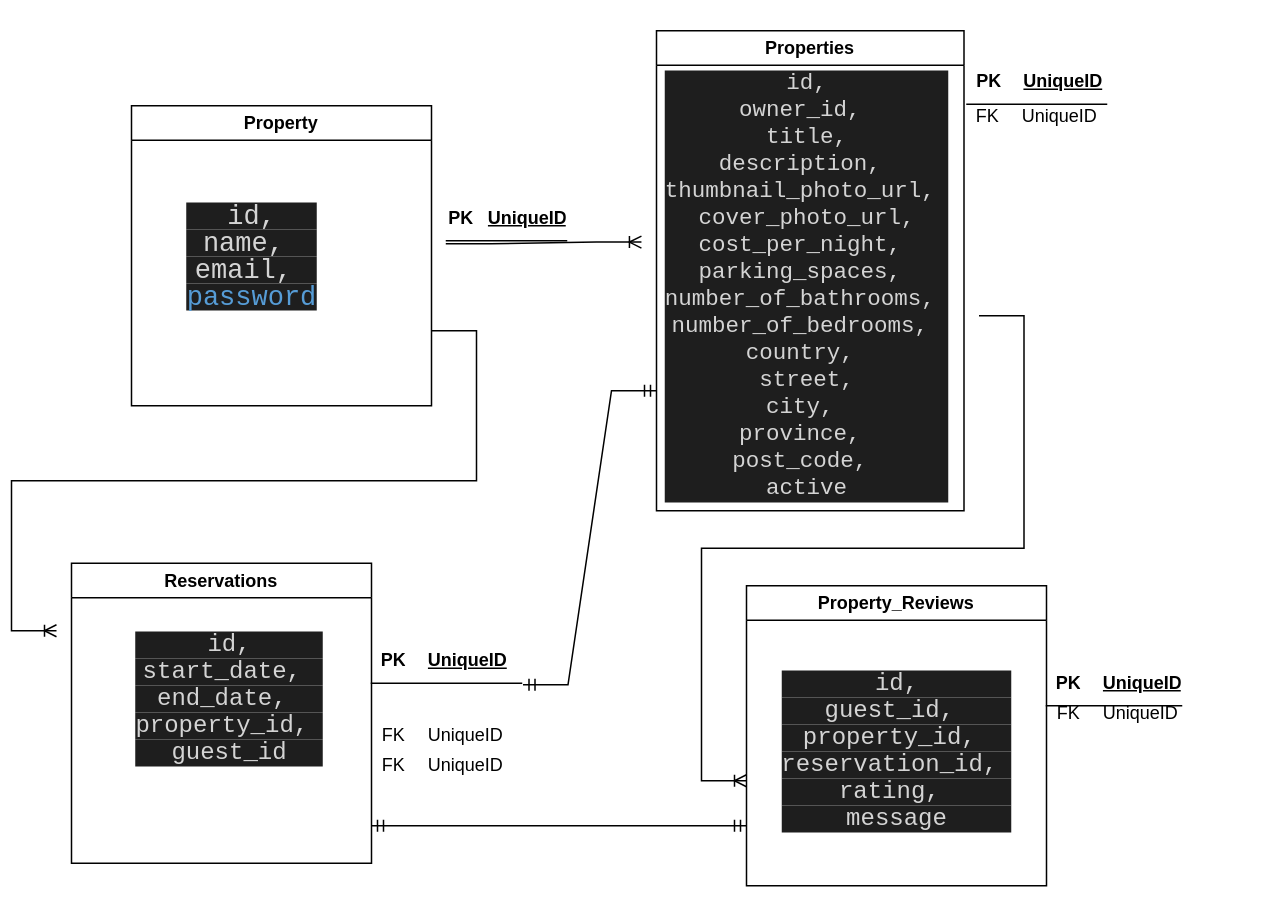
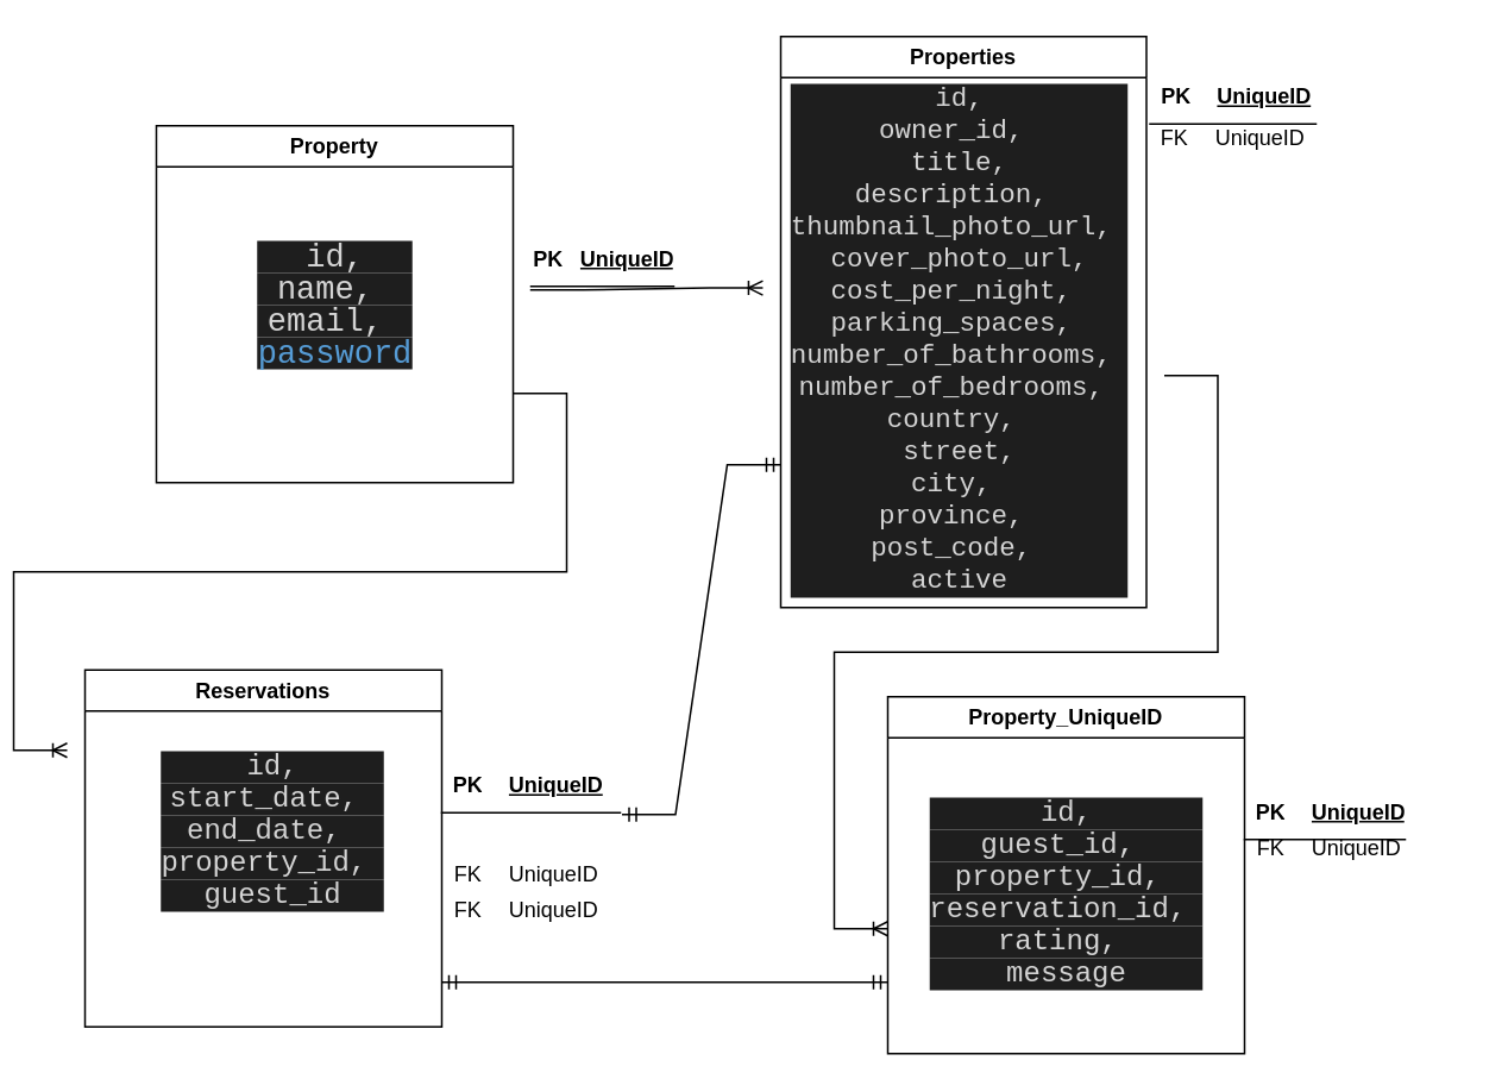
  <mxCell id="0" />
  <mxCell id="1" parent="0" />
  <mxCell id="2" value="Property" style="swimlane;whiteSpace=wrap;html=1;" vertex="1" parent="1"><mxGeometry x="70" y="70" width="200" height="200" as="geometry" /></mxCell>
- <mxCell id="3" value="&lt;div style=&quot;color: rgb(212, 212, 212); background-color: rgb(30, 30, 30); font-family: &amp;quot;Fira Code&amp;quot;, Menlo, Monaco, &amp;quot;Courier New&amp;quot;, monospace, Menlo, Monaco, &amp;quot;Courier New&amp;quot;, monospace; line-height: 18px; font-size: 18px;&quot;&gt;id,&lt;/div&gt;&lt;div style=&quot;color: rgb(212, 212, 212); background-color: rgb(30, 30, 30); font-family: &amp;quot;Fira Code&amp;quot;, Menlo, Monaco, &amp;quot;Courier New&amp;quot;, monospace, Menlo, Monaco, &amp;quot;Courier New&amp;quot;, monospace; line-height: 18px; font-size: 18px;&quot;&gt;name,&amp;nbsp;&lt;/div&gt;&lt;div style=&quot;color: rgb(212, 212, 212); background-color: rgb(30, 30, 30); font-family: &amp;quot;Fira Code&amp;quot;, Menlo, Monaco, &amp;quot;Courier New&amp;quot;, monospace, Menlo, Monaco, &amp;quot;Courier New&amp;quot;, monospace; line-height: 18px; font-size: 18px;&quot;&gt;email,&amp;nbsp;&lt;/div&gt;&lt;div style=&quot;color: rgb(212, 212, 212); background-color: rgb(30, 30, 30); font-family: &amp;quot;Fira Code&amp;quot;, Menlo, Monaco, &amp;quot;Courier New&amp;quot;, monospace, Menlo, Monaco, &amp;quot;Courier New&amp;quot;, monospace; line-height: 18px; font-size: 18px;&quot;&gt;&lt;span style=&quot;color: rgb(86, 156, 214); font-size: 18px;&quot;&gt;password&lt;/span&gt;&lt;/div&gt;" style="text;html=1;align=center;verticalAlign=middle;resizable=0;points=[];autosize=1;strokeColor=none;fillColor=none;fontSize=18;" vertex="1" parent="2"><mxGeometry x="25" y="55" width="110" height="90" as="geometry" /></mxCell>
+ <mxCell id="3" value="&lt;div style=&quot;color: rgb(212, 212, 212); background-color: rgb(30, 30, 30); font-family: &amp;quot;Fira Code&amp;quot;, Menlo, Monaco, &amp;quot;Courier New&amp;quot;, monospace, Menlo, Monaco, &amp;quot;Courier New&amp;quot;, monospace; line-height: 18px; font-size: 18px;&quot;&gt;id,&lt;/div&gt;&lt;div style=&quot;color: rgb(212, 212, 212); background-color: rgb(30, 30, 30); font-family: &amp;quot;Fira Code&amp;quot;, Menlo, Monaco, &amp;quot;Courier New&amp;quot;, monospace, Menlo, Monaco, &amp;quot;Courier New&amp;quot;, monospace; line-height: 18px; font-size: 18px;&quot;&gt;name,&amp;nbsp;&lt;/div&gt;&lt;div style=&quot;color: rgb(212, 212, 212); background-color: rgb(30, 30, 30); font-family: &amp;quot;Fira Code&amp;quot;, Menlo, Monaco, &amp;quot;Courier New&amp;quot;, monospace, Menlo, Monaco, &amp;quot;Courier New&amp;quot;, monospace; line-height: 18px; font-size: 18px;&quot;&gt;email,&amp;nbsp;&lt;/div&gt;&lt;div style=&quot;color: rgb(212, 212, 212); background-color: rgb(30, 30, 30); font-family: &amp;quot;Fira Code&amp;quot;, Menlo, Monaco, &amp;quot;Courier New&amp;quot;, monospace, Menlo, Monaco, &amp;quot;Courier New&amp;quot;, monospace; line-height: 18px; font-size: 18px;&quot;&gt;&lt;span style=&quot;color: rgb(86, 156, 214); font-size: 18px;&quot;&gt;password&lt;/span&gt;&lt;/div&gt;" style="text;html=1;align=center;verticalAlign=middle;resizable=0;points=[];autosize=1;strokeColor=none;fillColor=none;fontSize=18;" vertex="1" parent="2"><mxGeometry x="45" y="55" width="110" height="90" as="geometry" /></mxCell>
  <mxCell id="4" value="Properties" style="swimlane;whiteSpace=wrap;html=1;" vertex="1" parent="1"><mxGeometry x="420" y="20" width="205" height="320" as="geometry" /></mxCell>
  <mxCell id="5" value="&lt;div style=&quot;color: rgb(212, 212, 212); background-color: rgb(30, 30, 30); font-family: &amp;quot;Fira Code&amp;quot;, Menlo, Monaco, &amp;quot;Courier New&amp;quot;, monospace, Menlo, Monaco, &amp;quot;Courier New&amp;quot;, monospace; line-height: 18px; font-size: 15px;&quot;&gt;&lt;div style=&quot;font-size: 15px;&quot;&gt;id,&lt;/div&gt;&lt;div style=&quot;font-size: 15px;&quot;&gt;owner_id,&amp;nbsp;&lt;/div&gt;&lt;div style=&quot;font-size: 15px;&quot;&gt;title,&lt;/div&gt;&lt;div style=&quot;font-size: 15px;&quot;&gt;description,&amp;nbsp;&lt;/div&gt;&lt;div style=&quot;font-size: 15px;&quot;&gt;thumbnail_photo_url,&amp;nbsp;&lt;/div&gt;&lt;div style=&quot;font-size: 15px;&quot;&gt;cover_photo_url,&lt;/div&gt;&lt;div style=&quot;font-size: 15px;&quot;&gt;cost_per_night,&amp;nbsp;&lt;/div&gt;&lt;div style=&quot;font-size: 15px;&quot;&gt;parking_spaces,&amp;nbsp;&lt;/div&gt;&lt;div style=&quot;font-size: 15px;&quot;&gt;number_of_bathrooms,&amp;nbsp;&lt;/div&gt;&lt;div style=&quot;font-size: 15px;&quot;&gt;number_of_bedrooms,&amp;nbsp;&lt;/div&gt;&lt;div style=&quot;font-size: 15px;&quot;&gt;country,&amp;nbsp;&lt;/div&gt;&lt;div style=&quot;font-size: 15px;&quot;&gt;street,&lt;/div&gt;&lt;div style=&quot;font-size: 15px;&quot;&gt;city,&amp;nbsp;&lt;/div&gt;&lt;div style=&quot;font-size: 15px;&quot;&gt;province,&amp;nbsp;&lt;/div&gt;&lt;div style=&quot;font-size: 15px;&quot;&gt;post_code,&amp;nbsp;&lt;/div&gt;&lt;div style=&quot;font-size: 15px;&quot;&gt;active&lt;/div&gt;&lt;/div&gt;" style="text;html=1;align=center;verticalAlign=middle;resizable=0;points=[];autosize=1;strokeColor=none;fillColor=none;fontSize=15;" vertex="1" parent="4"><mxGeometry x="-5" y="20" width="210" height="300" as="geometry" /></mxCell>
  <mxCell id="6" value="Reservations" style="swimlane;whiteSpace=wrap;html=1;" vertex="1" parent="1"><mxGeometry x="30" y="375" width="200" height="200" as="geometry" /></mxCell>
  <mxCell id="7" value="&lt;div style=&quot;color: rgb(212, 212, 212); background-color: rgb(30, 30, 30); font-family: &amp;quot;Fira Code&amp;quot;, Menlo, Monaco, &amp;quot;Courier New&amp;quot;, monospace, Menlo, Monaco, &amp;quot;Courier New&amp;quot;, monospace; line-height: 18px; font-size: 16px;&quot;&gt;id,&lt;/div&gt;&lt;div style=&quot;color: rgb(212, 212, 212); background-color: rgb(30, 30, 30); font-family: &amp;quot;Fira Code&amp;quot;, Menlo, Monaco, &amp;quot;Courier New&amp;quot;, monospace, Menlo, Monaco, &amp;quot;Courier New&amp;quot;, monospace; line-height: 18px; font-size: 16px;&quot;&gt;start_date,&amp;nbsp;&lt;/div&gt;&lt;div style=&quot;color: rgb(212, 212, 212); background-color: rgb(30, 30, 30); font-family: &amp;quot;Fira Code&amp;quot;, Menlo, Monaco, &amp;quot;Courier New&amp;quot;, monospace, Menlo, Monaco, &amp;quot;Courier New&amp;quot;, monospace; line-height: 18px; font-size: 16px;&quot;&gt;end_date,&amp;nbsp;&lt;/div&gt;&lt;div style=&quot;color: rgb(212, 212, 212); background-color: rgb(30, 30, 30); font-family: &amp;quot;Fira Code&amp;quot;, Menlo, Monaco, &amp;quot;Courier New&amp;quot;, monospace, Menlo, Monaco, &amp;quot;Courier New&amp;quot;, monospace; line-height: 18px; font-size: 16px;&quot;&gt;property_id,&amp;nbsp;&lt;/div&gt;&lt;div style=&quot;color: rgb(212, 212, 212); background-color: rgb(30, 30, 30); font-family: &amp;quot;Fira Code&amp;quot;, Menlo, Monaco, &amp;quot;Courier New&amp;quot;, monospace, Menlo, Monaco, &amp;quot;Courier New&amp;quot;, monospace; line-height: 18px; font-size: 16px;&quot;&gt;guest_id&lt;/div&gt;" style="text;html=1;align=center;verticalAlign=middle;resizable=0;points=[];autosize=1;strokeColor=none;fillColor=none;fontSize=16;" vertex="1" parent="6"><mxGeometry x="30" y="40" width="150" height="100" as="geometry" /></mxCell>
- <mxCell id="8" value="Property_Reviews" style="swimlane;whiteSpace=wrap;html=1;" vertex="1" parent="1"><mxGeometry x="480" y="390" width="200" height="200" as="geometry" /></mxCell>
+ <mxCell id="8" value="Property_UniqueID" style="swimlane;whiteSpace=wrap;html=1;" vertex="1" parent="1"><mxGeometry x="480" y="390" width="200" height="200" as="geometry" /></mxCell>
  <mxCell id="9" value="&lt;div style=&quot;color: rgb(212, 212, 212); background-color: rgb(30, 30, 30); font-family: &amp;quot;Fira Code&amp;quot;, Menlo, Monaco, &amp;quot;Courier New&amp;quot;, monospace, Menlo, Monaco, &amp;quot;Courier New&amp;quot;, monospace; line-height: 18px; font-size: 16px;&quot;&gt;id,&lt;/div&gt;&lt;div style=&quot;color: rgb(212, 212, 212); background-color: rgb(30, 30, 30); font-family: &amp;quot;Fira Code&amp;quot;, Menlo, Monaco, &amp;quot;Courier New&amp;quot;, monospace, Menlo, Monaco, &amp;quot;Courier New&amp;quot;, monospace; line-height: 18px; font-size: 16px;&quot;&gt;guest_id,&amp;nbsp;&lt;/div&gt;&lt;div style=&quot;color: rgb(212, 212, 212); background-color: rgb(30, 30, 30); font-family: &amp;quot;Fira Code&amp;quot;, Menlo, Monaco, &amp;quot;Courier New&amp;quot;, monospace, Menlo, Monaco, &amp;quot;Courier New&amp;quot;, monospace; line-height: 18px; font-size: 16px;&quot;&gt;property_id,&amp;nbsp;&lt;/div&gt;&lt;div style=&quot;color: rgb(212, 212, 212); background-color: rgb(30, 30, 30); font-family: &amp;quot;Fira Code&amp;quot;, Menlo, Monaco, &amp;quot;Courier New&amp;quot;, monospace, Menlo, Monaco, &amp;quot;Courier New&amp;quot;, monospace; line-height: 18px; font-size: 16px;&quot;&gt;reservation_id,&amp;nbsp;&lt;/div&gt;&lt;div style=&quot;color: rgb(212, 212, 212); background-color: rgb(30, 30, 30); font-family: &amp;quot;Fira Code&amp;quot;, Menlo, Monaco, &amp;quot;Courier New&amp;quot;, monospace, Menlo, Monaco, &amp;quot;Courier New&amp;quot;, monospace; line-height: 18px; font-size: 16px;&quot;&gt;rating,&amp;nbsp;&lt;/div&gt;&lt;div style=&quot;color: rgb(212, 212, 212); background-color: rgb(30, 30, 30); font-family: &amp;quot;Fira Code&amp;quot;, Menlo, Monaco, &amp;quot;Courier New&amp;quot;, monospace, Menlo, Monaco, &amp;quot;Courier New&amp;quot;, monospace; line-height: 18px; font-size: 16px;&quot;&gt;message&lt;/div&gt;" style="text;html=1;align=center;verticalAlign=middle;resizable=0;points=[];autosize=1;strokeColor=none;fillColor=none;fontSize=16;" vertex="1" parent="8"><mxGeometry x="10" y="50" width="180" height="120" as="geometry" /></mxCell>
  <mxCell id="10" value="" style="shape=table;startSize=0;container=1;collapsible=1;childLayout=tableLayout;fixedRows=1;rowLines=0;fontStyle=0;align=center;resizeLast=1;strokeColor=none;fillColor=none;collapsible=0;" vertex="1" parent="1"><mxGeometry x="626" y="62" width="180" height="30" as="geometry" /></mxCell>
  <mxCell id="11" value="" style="shape=tableRow;horizontal=0;startSize=0;swimlaneHead=0;swimlaneBody=0;fillColor=none;collapsible=0;dropTarget=0;points=[[0,0.5],[1,0.5]];portConstraint=eastwest;top=0;left=0;right=0;bottom=0;" vertex="1" parent="10"><mxGeometry width="180" height="30" as="geometry" /></mxCell>
  <mxCell id="12" value="FK" style="shape=partialRectangle;connectable=0;fillColor=none;top=0;left=0;bottom=0;right=0;fontStyle=0;overflow=hidden;whiteSpace=wrap;html=1;" vertex="1" parent="11"><mxGeometry width="30" height="30" as="geometry"><mxRectangle width="30" height="30" as="alternateBounds" /></mxGeometry></mxCell>
  <mxCell id="13" value="UniqueID" style="shape=partialRectangle;connectable=0;fillColor=none;top=0;left=0;bottom=0;right=0;align=left;spacingLeft=6;fontStyle=0;overflow=hidden;whiteSpace=wrap;html=1;" vertex="1" parent="11"><mxGeometry x="30" width="150" height="30" as="geometry"><mxRectangle width="150" height="30" as="alternateBounds" /></mxGeometry></mxCell>
  <mxCell id="14" value="" style="shape=table;startSize=0;container=1;collapsible=1;childLayout=tableLayout;fixedRows=1;rowLines=0;fontStyle=0;align=center;resizeLast=1;strokeColor=none;fillColor=none;collapsible=0;" vertex="1" parent="1"><mxGeometry x="627" y="39" width="93" height="30" as="geometry" /></mxCell>
  <mxCell id="15" value="" style="shape=tableRow;horizontal=0;startSize=0;swimlaneHead=0;swimlaneBody=0;fillColor=none;collapsible=0;dropTarget=0;points=[[0,0.5],[1,0.5]];portConstraint=eastwest;top=0;left=0;right=0;bottom=1;" vertex="1" parent="14"><mxGeometry width="93" height="30" as="geometry" /></mxCell>
  <mxCell id="16" value="PK" style="shape=partialRectangle;connectable=0;fillColor=none;top=0;left=0;bottom=0;right=0;fontStyle=1;overflow=hidden;whiteSpace=wrap;html=1;" vertex="1" parent="15"><mxGeometry width="30" height="30" as="geometry"><mxRectangle width="30" height="30" as="alternateBounds" /></mxGeometry></mxCell>
  <mxCell id="17" value="UniqueID" style="shape=partialRectangle;connectable=0;fillColor=none;top=0;left=0;bottom=0;right=0;align=left;spacingLeft=6;fontStyle=5;overflow=hidden;whiteSpace=wrap;html=1;" vertex="1" parent="15"><mxGeometry x="30" width="63" height="30" as="geometry"><mxRectangle width="63" height="30" as="alternateBounds" /></mxGeometry></mxCell>
  <mxCell id="18" value="" style="shape=table;startSize=0;container=1;collapsible=1;childLayout=tableLayout;fixedRows=1;rowLines=0;fontStyle=0;align=center;resizeLast=1;strokeColor=none;fillColor=none;collapsible=0;" vertex="1" parent="1"><mxGeometry x="280" y="130" width="80" height="30" as="geometry" /></mxCell>
  <mxCell id="19" value="" style="shape=tableRow;horizontal=0;startSize=0;swimlaneHead=0;swimlaneBody=0;fillColor=none;collapsible=0;dropTarget=0;points=[[0,0.5],[1,0.5]];portConstraint=eastwest;top=0;left=0;right=0;bottom=1;" vertex="1" parent="18"><mxGeometry width="80" height="30" as="geometry" /></mxCell>
  <mxCell id="20" value="PK" style="shape=partialRectangle;connectable=0;fillColor=none;top=0;left=0;bottom=0;right=0;fontStyle=1;overflow=hidden;whiteSpace=wrap;html=1;" vertex="1" parent="19"><mxGeometry width="20" height="30" as="geometry"><mxRectangle width="20" height="30" as="alternateBounds" /></mxGeometry></mxCell>
  <mxCell id="21" value="UniqueID" style="shape=partialRectangle;connectable=0;fillColor=none;top=0;left=0;bottom=0;right=0;align=left;spacingLeft=6;fontStyle=5;overflow=hidden;whiteSpace=wrap;html=1;" vertex="1" parent="19"><mxGeometry x="20" width="60" height="30" as="geometry"><mxRectangle width="60" height="30" as="alternateBounds" /></mxGeometry></mxCell>
  <mxCell id="22" value="" style="shape=table;startSize=0;container=1;collapsible=1;childLayout=tableLayout;fixedRows=1;rowLines=0;fontStyle=0;align=center;resizeLast=1;strokeColor=none;fillColor=none;collapsible=0;" vertex="1" parent="1"><mxGeometry x="680" y="460" width="90" height="30" as="geometry" /></mxCell>
  <mxCell id="23" value="" style="shape=tableRow;horizontal=0;startSize=0;swimlaneHead=0;swimlaneBody=0;fillColor=none;collapsible=0;dropTarget=0;points=[[0,0.5],[1,0.5]];portConstraint=eastwest;top=0;left=0;right=0;bottom=0;" vertex="1" parent="22"><mxGeometry width="90" height="30" as="geometry" /></mxCell>
  <mxCell id="24" value="FK" style="shape=partialRectangle;connectable=0;fillColor=none;top=0;left=0;bottom=0;right=0;fontStyle=0;overflow=hidden;whiteSpace=wrap;html=1;" vertex="1" parent="23"><mxGeometry width="30" height="30" as="geometry"><mxRectangle width="30" height="30" as="alternateBounds" /></mxGeometry></mxCell>
  <mxCell id="25" value="UniqueID" style="shape=partialRectangle;connectable=0;fillColor=none;top=0;left=0;bottom=0;right=0;align=left;spacingLeft=6;fontStyle=0;overflow=hidden;whiteSpace=wrap;html=1;" vertex="1" parent="23"><mxGeometry x="30" width="60" height="30" as="geometry"><mxRectangle width="60" height="30" as="alternateBounds" /></mxGeometry></mxCell>
  <mxCell id="26" value="" style="shape=table;startSize=0;container=1;collapsible=1;childLayout=tableLayout;fixedRows=1;rowLines=0;fontStyle=0;align=center;resizeLast=1;strokeColor=none;fillColor=none;collapsible=0;" vertex="1" parent="1"><mxGeometry x="680" y="440" width="90" height="30" as="geometry" /></mxCell>
  <mxCell id="27" value="" style="shape=tableRow;horizontal=0;startSize=0;swimlaneHead=0;swimlaneBody=0;fillColor=none;collapsible=0;dropTarget=0;points=[[0,0.5],[1,0.5]];portConstraint=eastwest;top=0;left=0;right=0;bottom=1;" vertex="1" parent="26"><mxGeometry width="90" height="30" as="geometry" /></mxCell>
  <mxCell id="28" value="PK" style="shape=partialRectangle;connectable=0;fillColor=none;top=0;left=0;bottom=0;right=0;fontStyle=1;overflow=hidden;whiteSpace=wrap;html=1;" vertex="1" parent="27"><mxGeometry width="30" height="30" as="geometry"><mxRectangle width="30" height="30" as="alternateBounds" /></mxGeometry></mxCell>
  <mxCell id="29" value="UniqueID" style="shape=partialRectangle;connectable=0;fillColor=none;top=0;left=0;bottom=0;right=0;align=left;spacingLeft=6;fontStyle=5;overflow=hidden;whiteSpace=wrap;html=1;" vertex="1" parent="27"><mxGeometry x="30" width="60" height="30" as="geometry"><mxRectangle width="60" height="30" as="alternateBounds" /></mxGeometry></mxCell>
  <mxCell id="30" value="" style="shape=table;startSize=0;container=1;collapsible=1;childLayout=tableLayout;fixedRows=1;rowLines=0;fontStyle=0;align=center;resizeLast=1;strokeColor=none;fillColor=none;collapsible=0;" vertex="1" parent="1"><mxGeometry x="230" y="425" width="100" height="30" as="geometry" /></mxCell>
  <mxCell id="31" value="" style="shape=tableRow;horizontal=0;startSize=0;swimlaneHead=0;swimlaneBody=0;fillColor=none;collapsible=0;dropTarget=0;points=[[0,0.5],[1,0.5]];portConstraint=eastwest;top=0;left=0;right=0;bottom=1;" vertex="1" parent="30"><mxGeometry width="100" height="30" as="geometry" /></mxCell>
  <mxCell id="32" value="PK" style="shape=partialRectangle;connectable=0;fillColor=none;top=0;left=0;bottom=0;right=0;fontStyle=1;overflow=hidden;whiteSpace=wrap;html=1;" vertex="1" parent="31"><mxGeometry width="30" height="30" as="geometry"><mxRectangle width="30" height="30" as="alternateBounds" /></mxGeometry></mxCell>
  <mxCell id="33" value="UniqueID" style="shape=partialRectangle;connectable=0;fillColor=none;top=0;left=0;bottom=0;right=0;align=left;spacingLeft=6;fontStyle=5;overflow=hidden;whiteSpace=wrap;html=1;" vertex="1" parent="31"><mxGeometry x="30" width="70" height="30" as="geometry"><mxRectangle width="70" height="30" as="alternateBounds" /></mxGeometry></mxCell>
  <mxCell id="34" value="" style="shape=table;startSize=0;container=1;collapsible=1;childLayout=tableLayout;fixedRows=1;rowLines=0;fontStyle=0;align=center;resizeLast=1;strokeColor=none;fillColor=none;collapsible=0;" vertex="1" parent="1"><mxGeometry x="230" y="475" width="180" height="30" as="geometry" /></mxCell>
  <mxCell id="35" value="" style="shape=tableRow;horizontal=0;startSize=0;swimlaneHead=0;swimlaneBody=0;fillColor=none;collapsible=0;dropTarget=0;points=[[0,0.5],[1,0.5]];portConstraint=eastwest;top=0;left=0;right=0;bottom=0;" vertex="1" parent="34"><mxGeometry width="180" height="30" as="geometry" /></mxCell>
  <mxCell id="36" value="FK" style="shape=partialRectangle;connectable=0;fillColor=none;top=0;left=0;bottom=0;right=0;fontStyle=0;overflow=hidden;whiteSpace=wrap;html=1;" vertex="1" parent="35"><mxGeometry width="30" height="30" as="geometry"><mxRectangle width="30" height="30" as="alternateBounds" /></mxGeometry></mxCell>
  <mxCell id="37" value="UniqueID" style="shape=partialRectangle;connectable=0;fillColor=none;top=0;left=0;bottom=0;right=0;align=left;spacingLeft=6;fontStyle=0;overflow=hidden;whiteSpace=wrap;html=1;" vertex="1" parent="35"><mxGeometry x="30" width="150" height="30" as="geometry"><mxRectangle width="150" height="30" as="alternateBounds" /></mxGeometry></mxCell>
  <mxCell id="38" value="" style="shape=table;startSize=0;container=1;collapsible=1;childLayout=tableLayout;fixedRows=1;rowLines=0;fontStyle=0;align=center;resizeLast=1;strokeColor=none;fillColor=none;collapsible=0;" vertex="1" parent="1"><mxGeometry x="230" y="495" width="180" height="30" as="geometry" /></mxCell>
  <mxCell id="39" value="" style="shape=tableRow;horizontal=0;startSize=0;swimlaneHead=0;swimlaneBody=0;fillColor=none;collapsible=0;dropTarget=0;points=[[0,0.5],[1,0.5]];portConstraint=eastwest;top=0;left=0;right=0;bottom=0;" vertex="1" parent="38"><mxGeometry width="180" height="30" as="geometry" /></mxCell>
  <mxCell id="40" value="FK" style="shape=partialRectangle;connectable=0;fillColor=none;top=0;left=0;bottom=0;right=0;fontStyle=0;overflow=hidden;whiteSpace=wrap;html=1;" vertex="1" parent="39"><mxGeometry width="30" height="30" as="geometry"><mxRectangle width="30" height="30" as="alternateBounds" /></mxGeometry></mxCell>
  <mxCell id="41" value="UniqueID" style="shape=partialRectangle;connectable=0;fillColor=none;top=0;left=0;bottom=0;right=0;align=left;spacingLeft=6;fontStyle=0;overflow=hidden;whiteSpace=wrap;html=1;" vertex="1" parent="39"><mxGeometry x="30" width="150" height="30" as="geometry"><mxRectangle width="150" height="30" as="alternateBounds" /></mxGeometry></mxCell>
  <mxCell id="42" value="" style="edgeStyle=entityRelationEdgeStyle;fontSize=12;html=1;endArrow=ERoneToMany;rounded=0;entryX=-0.024;entryY=0.403;entryDx=0;entryDy=0;entryPerimeter=0;exitX=-0.006;exitY=1.067;exitDx=0;exitDy=0;exitPerimeter=0;" edge="1" parent="1" source="19" target="5"><mxGeometry width="100" height="100" relative="1" as="geometry"><mxPoint x="270" y="250" as="sourcePoint" /><mxPoint x="370" y="150" as="targetPoint" /></mxGeometry></mxCell>
  <mxCell id="43" value="" style="edgeStyle=entityRelationEdgeStyle;fontSize=12;html=1;endArrow=ERoneToMany;rounded=0;" edge="1" parent="1"><mxGeometry width="100" height="100" relative="1" as="geometry"><mxPoint x="635" y="210" as="sourcePoint" /><mxPoint x="480" y="520" as="targetPoint" /><Array as="points"><mxPoint x="460" y="370" /><mxPoint x="560" y="380" /></Array></mxGeometry></mxCell>
  <mxCell id="44" value="" style="edgeStyle=entityRelationEdgeStyle;fontSize=12;html=1;endArrow=ERmandOne;startArrow=ERmandOne;rounded=0;exitX=1.01;exitY=1.033;exitDx=0;exitDy=0;exitPerimeter=0;" edge="1" parent="1" source="31"><mxGeometry width="100" height="100" relative="1" as="geometry"><mxPoint x="320" y="360" as="sourcePoint" /><mxPoint x="420" y="260" as="targetPoint" /></mxGeometry></mxCell>
  <mxCell id="45" value="" style="edgeStyle=entityRelationEdgeStyle;fontSize=12;html=1;endArrow=ERmandOne;startArrow=ERmandOne;rounded=0;" edge="1" parent="1"><mxGeometry width="100" height="100" relative="1" as="geometry"><mxPoint x="230" y="550" as="sourcePoint" /><mxPoint x="480" y="550" as="targetPoint" /></mxGeometry></mxCell>
  <mxCell id="46" value="" style="edgeStyle=entityRelationEdgeStyle;fontSize=12;html=1;endArrow=ERoneToMany;rounded=0;exitX=1;exitY=0.75;exitDx=0;exitDy=0;" edge="1" parent="1" source="2"><mxGeometry width="100" height="100" relative="1" as="geometry"><mxPoint x="280" y="220" as="sourcePoint" /><mxPoint x="20" y="420" as="targetPoint" /><Array as="points"><mxPoint x="290" y="350" /></Array></mxGeometry></mxCell>
